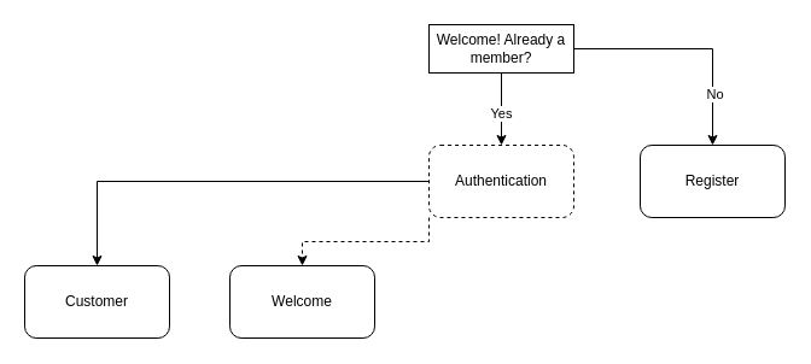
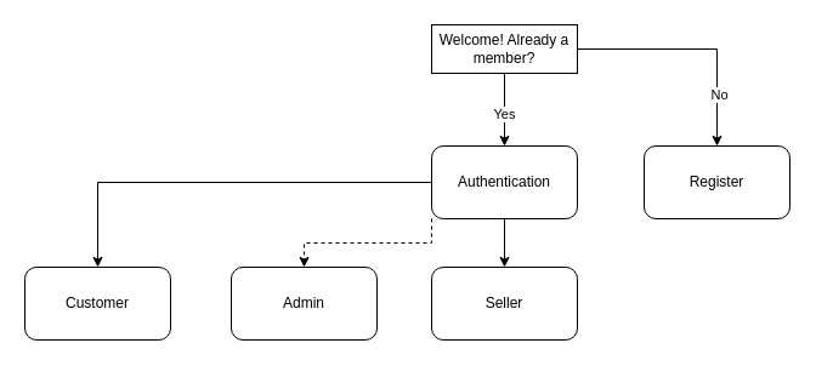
  <mxCell id="0" />
  <mxCell id="1" parent="0" />
  <mxCell id="2" style="edgeStyle=orthogonalEdgeStyle;rounded=0;orthogonalLoop=1;jettySize=auto;html=1;" edge="1" parent="1" source="5" target="14"><mxGeometry relative="1" as="geometry" /></mxCell>
  <mxCell id="3" style="edgeStyle=orthogonalEdgeStyle;rounded=0;orthogonalLoop=1;jettySize=auto;html=1;exitX=0;exitY=1;exitDx=0;exitDy=0;dashed=1;" edge="1" parent="1" source="5" target="12"><mxGeometry relative="1" as="geometry" /></mxCell>
- <mxCell id="5" value="Authentication" style="rounded=1;whiteSpace=wrap;html=1;arcSize=16;dashed=1;" vertex="1" parent="1"><mxGeometry x="355" y="120" width="120" height="60" as="geometry" /></mxCell>
+ <mxCell id="4" style="edgeStyle=orthogonalEdgeStyle;rounded=0;orthogonalLoop=1;jettySize=auto;html=1;exitX=0.5;exitY=1;exitDx=0;exitDy=0;entryX=0.5;entryY=0;entryDx=0;entryDy=0;" edge="1" parent="1" source="5" target="13"><mxGeometry relative="1" as="geometry" /></mxCell>
+ <mxCell id="5" value="Authentication" style="rounded=1;whiteSpace=wrap;html=1;arcSize=16;" vertex="1" parent="1"><mxGeometry x="355" y="120" width="120" height="60" as="geometry" /></mxCell>
  <mxCell id="6" style="edgeStyle=orthogonalEdgeStyle;rounded=0;orthogonalLoop=1;jettySize=auto;html=1;" edge="1" parent="1" source="10" target="5"><mxGeometry relative="1" as="geometry" /></mxCell>
  <mxCell id="7" value="Yes" style="edgeLabel;html=1;align=center;verticalAlign=middle;resizable=0;points=[];" vertex="1" connectable="0" parent="6"><mxGeometry x="0.114" y="-1" relative="1" as="geometry"><mxPoint as="offset" /></mxGeometry></mxCell>
  <mxCell id="8" style="edgeStyle=orthogonalEdgeStyle;rounded=0;orthogonalLoop=1;jettySize=auto;html=1;" edge="1" parent="1" source="10" target="11"><mxGeometry relative="1" as="geometry" /></mxCell>
  <mxCell id="9" value="No" style="edgeLabel;html=1;align=center;verticalAlign=middle;resizable=0;points=[];" vertex="1" connectable="0" parent="8"><mxGeometry x="0.558" y="1" relative="1" as="geometry"><mxPoint as="offset" /></mxGeometry></mxCell>
  <mxCell id="10" value="Welcome! Already a member?" style="whiteSpace=wrap;html=1;arcSize=16;rounded=0;" vertex="1" parent="1"><mxGeometry x="355" y="20" width="120" height="40" as="geometry" /></mxCell>
  <mxCell id="11" value="Register" style="rounded=1;whiteSpace=wrap;html=1;arcSize=16;" vertex="1" parent="1"><mxGeometry x="530" y="120" width="120" height="60" as="geometry" /></mxCell>
- <mxCell id="12" value="Welcome" style="rounded=1;whiteSpace=wrap;html=1;arcSize=16;" vertex="1" parent="1"><mxGeometry x="190" y="220" width="120" height="60" as="geometry" /></mxCell>
+ <mxCell id="12" value="Admin" style="rounded=1;whiteSpace=wrap;html=1;arcSize=16;" vertex="1" parent="1"><mxGeometry x="190" y="220" width="120" height="60" as="geometry" /></mxCell>
+ <mxCell id="13" value="Seller" style="rounded=1;whiteSpace=wrap;html=1;arcSize=16;" vertex="1" parent="1"><mxGeometry x="355" y="220" width="120" height="60" as="geometry" /></mxCell>
  <mxCell id="14" value="Customer" style="rounded=1;whiteSpace=wrap;html=1;arcSize=16;" vertex="1" parent="1"><mxGeometry x="20" y="220" width="120" height="60" as="geometry" /></mxCell>
